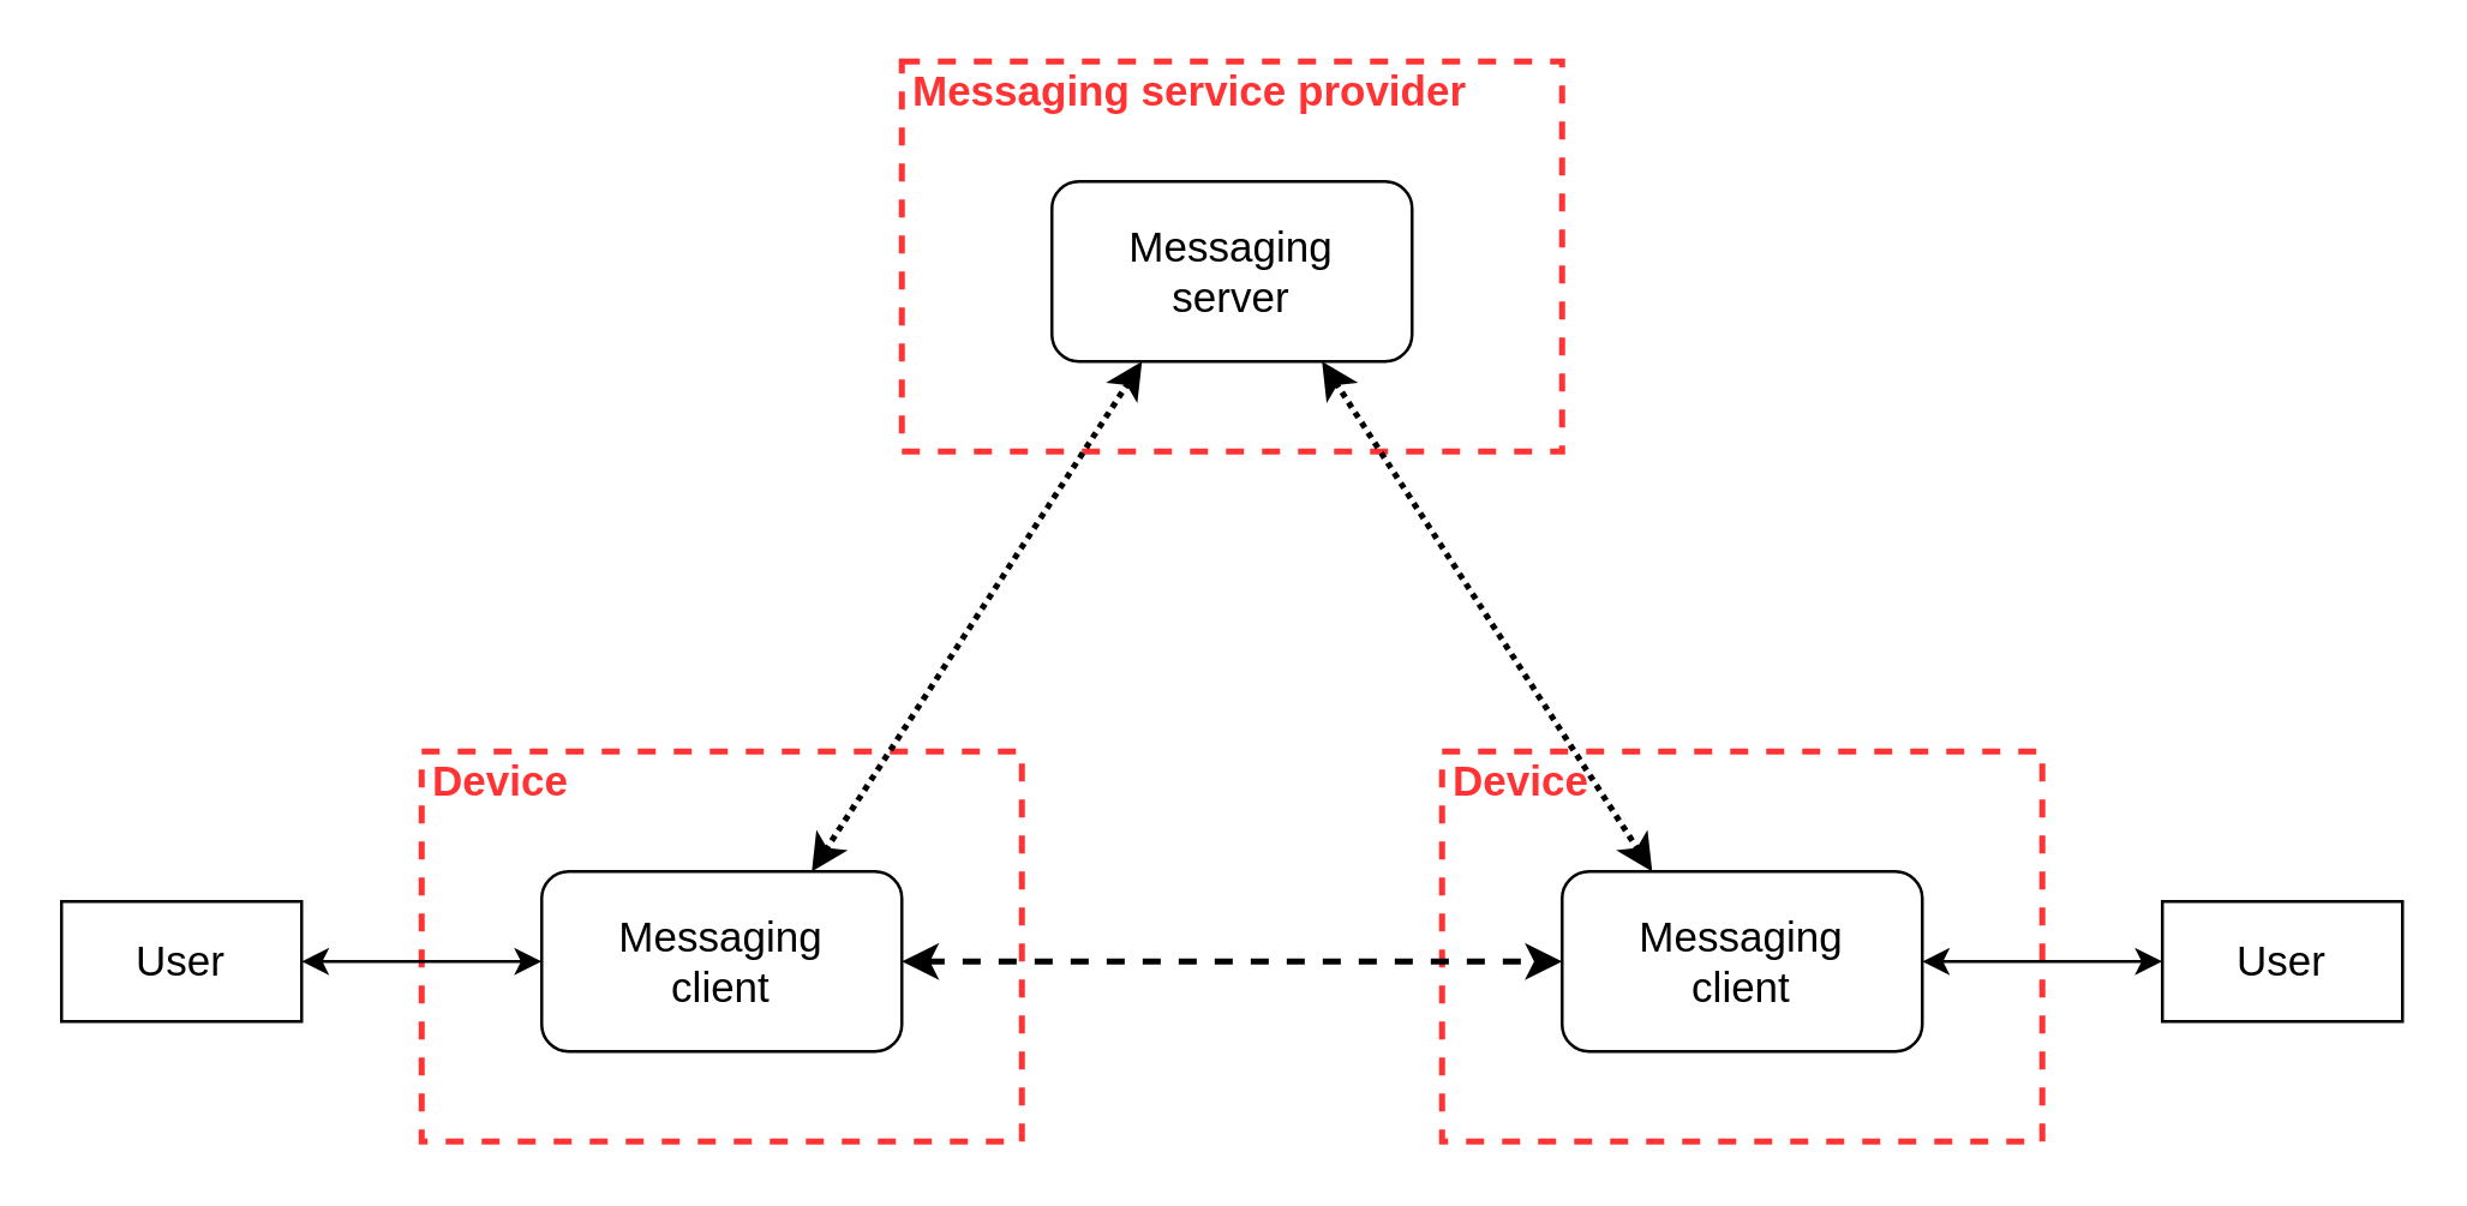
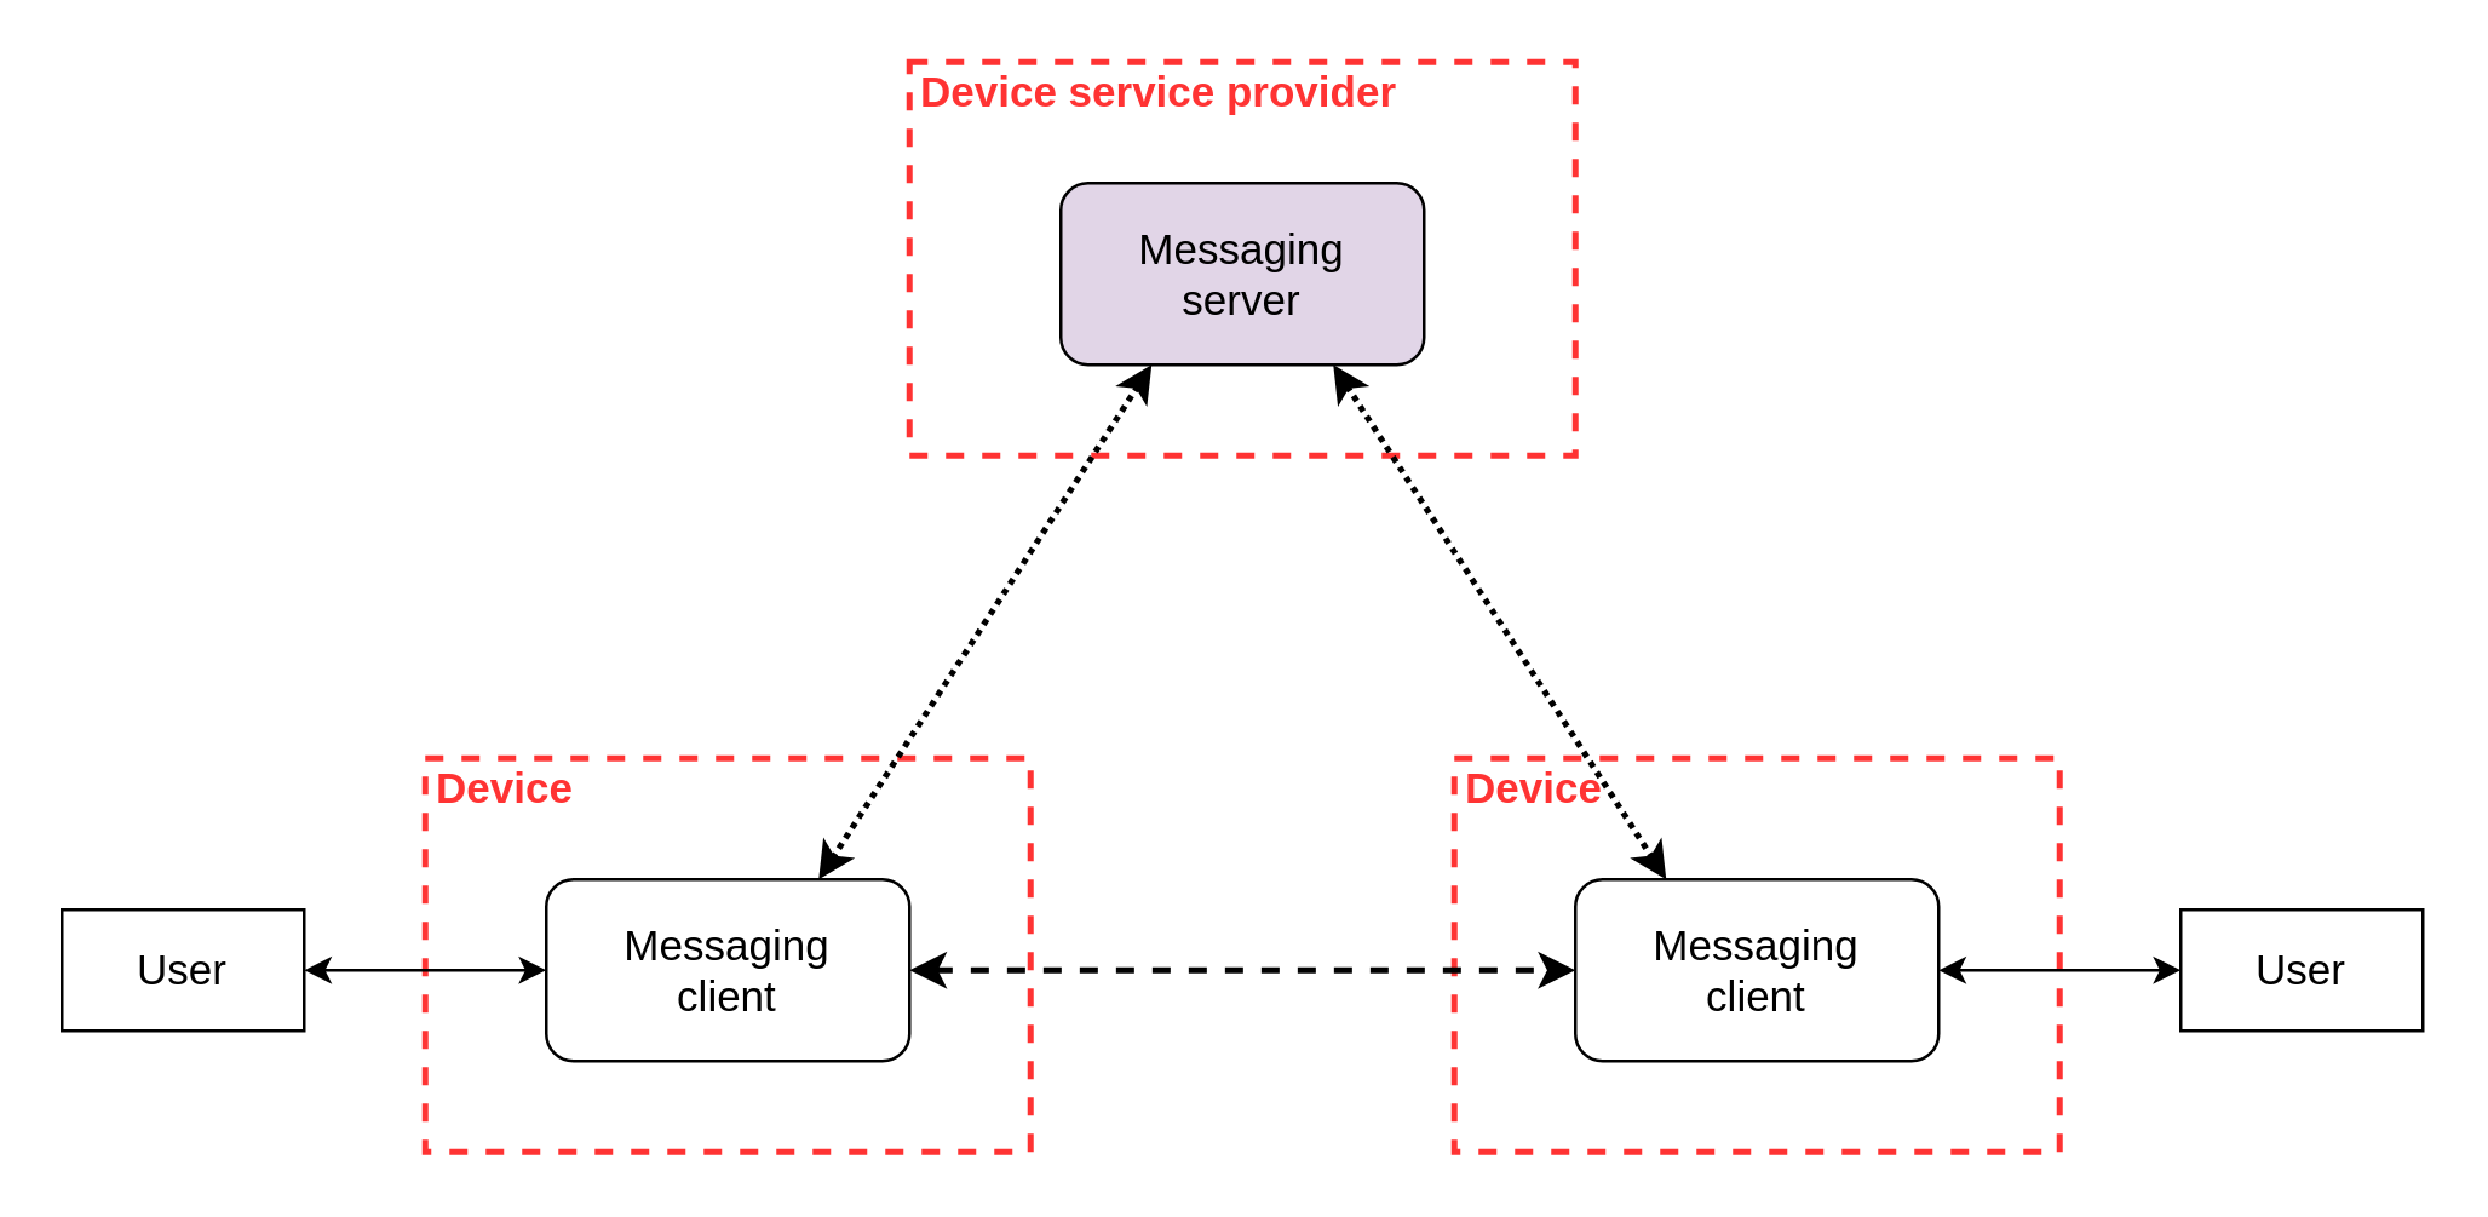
  <mxCell id="0" />
  <mxCell id="1" value="Base - device" style="" parent="0" />
  <mxCell id="2" value="&lt;font style=&quot;font-size: 14px&quot;&gt;Device&lt;/font&gt;" style="html=1;fontColor=#FF3333;fontStyle=1;align=left;verticalAlign=top;spacing=0;labelBorderColor=none;fillColor=none;dashed=1;strokeWidth=2;strokeColor=#FF3333;spacingLeft=4;spacingTop=-3;" parent="1" vertex="1"><mxGeometry x="140" y="250" width="200" height="130" as="geometry" /></mxCell>
  <mxCell id="3" value="&lt;font style=&quot;font-size: 14px&quot;&gt;User&lt;/font&gt;" style="rounded=0;whiteSpace=wrap;html=1;" parent="1" vertex="1"><mxGeometry x="20" width="80" height="40" as="geometry" y="300" /></mxCell>
  <mxCell id="4" value="" style="endArrow=classic;startArrow=classic;html=1;fontColor=#FF3333;entryX=1;entryY=0.5;entryDx=0;entryDy=0;exitX=0;exitY=0.5;exitDx=0;exitDy=0;" parent="1" source="5" target="3" edge="1"><mxGeometry width="50" height="50" relative="1" as="geometry"><mxPoint x="250" y="425" as="sourcePoint" /><mxPoint x="100" y="387.5" as="targetPoint" /></mxGeometry></mxCell>
  <mxCell id="5" value="&lt;font style=&quot;font-size: 14px&quot;&gt;Messaging&lt;br&gt;client&lt;/font&gt;" style="rounded=1;whiteSpace=wrap;html=1;" parent="1" vertex="1"><mxGeometry x="180" y="290" width="120" height="60" as="geometry" /></mxCell>
  <mxCell id="6" value="&lt;font style=&quot;font-size: 14px&quot;&gt;Device&lt;/font&gt;" style="html=1;fontColor=#FF3333;fontStyle=1;align=left;verticalAlign=top;spacing=0;labelBorderColor=none;fillColor=none;dashed=1;strokeWidth=2;strokeColor=#FF3333;spacingLeft=4;spacingTop=-3;" vertex="1" parent="1"><mxGeometry x="480" y="250" width="200" height="130" as="geometry" /></mxCell>
  <mxCell id="7" value="&lt;font style=&quot;font-size: 14px&quot;&gt;User&lt;/font&gt;" style="rounded=0;whiteSpace=wrap;html=1;" vertex="1" parent="1"><mxGeometry x="720" width="80" height="40" as="geometry" y="300" /></mxCell>
  <mxCell id="8" value="" style="endArrow=classic;startArrow=classic;html=1;fontColor=#FF3333;entryX=0;entryY=0.5;entryDx=0;entryDy=0;exitX=1;exitY=0.5;exitDx=0;exitDy=0;" edge="1" parent="1" source="9" target="7"><mxGeometry width="50" height="50" relative="1" as="geometry"><mxPoint x="590" y="425" as="sourcePoint" /><mxPoint x="440" y="387.5" as="targetPoint" /></mxGeometry></mxCell>
  <mxCell id="9" value="&lt;font style=&quot;font-size: 14px&quot;&gt;Messaging&lt;br&gt;client&lt;/font&gt;" style="rounded=1;whiteSpace=wrap;html=1;" vertex="1" parent="1"><mxGeometry x="520" y="290" width="120" height="60" as="geometry" /></mxCell>
  <mxCell id="10" value="" style="endArrow=classic;startArrow=classic;html=1;fontColor=#FF3333;entryX=0;entryY=0.5;entryDx=0;entryDy=0;exitX=1;exitY=0.5;exitDx=0;exitDy=0;dashed=1;strokeWidth=2;" edge="1" parent="1" source="5" target="9"><mxGeometry width="50" height="50" relative="1" as="geometry"><mxPoint x="380" y="319.66" as="sourcePoint" /><mxPoint x="470" y="319.66" as="targetPoint" /></mxGeometry></mxCell>
- <mxCell id="11" value="&lt;font style=&quot;font-size: 14px&quot;&gt;Messaging service provider&lt;/font&gt;" style="html=1;fontColor=#FF3333;fontStyle=1;align=left;verticalAlign=top;spacing=0;labelBorderColor=none;fillColor=none;dashed=1;strokeWidth=2;strokeColor=#FF3333;spacingLeft=4;spacingTop=-3;" vertex="1" parent="1"><mxGeometry x="300" y="20" width="220" height="130" as="geometry" /></mxCell>
- <mxCell id="12" value="&lt;font style=&quot;font-size: 14px&quot;&gt;Messaging&lt;br&gt;server&lt;/font&gt;" style="rounded=1;whiteSpace=wrap;html=1;" vertex="1" parent="1"><mxGeometry x="350" y="60" width="120" height="60" as="geometry" /></mxCell>
+ <mxCell id="11" value="&lt;font style=&quot;font-size: 14px&quot;&gt;Device service provider&lt;/font&gt;" style="html=1;fontColor=#FF3333;fontStyle=1;align=left;verticalAlign=top;spacing=0;labelBorderColor=none;fillColor=none;dashed=1;strokeWidth=2;strokeColor=#FF3333;spacingLeft=4;spacingTop=-3;" vertex="1" parent="1"><mxGeometry x="300" y="20" width="220" height="130" as="geometry" /></mxCell>
+ <mxCell id="12" value="&lt;font style=&quot;font-size: 14px&quot;&gt;Messaging&lt;br&gt;server&lt;/font&gt;" style="rounded=1;whiteSpace=wrap;html=1;fillColor=#e1d5e7;" vertex="1" parent="1"><mxGeometry x="350" y="60" width="120" height="60" as="geometry" /></mxCell>
  <mxCell id="13" value="" style="endArrow=classic;startArrow=classic;html=1;fontColor=#FF3333;entryX=0.25;entryY=1;entryDx=0;entryDy=0;exitX=0.75;exitY=0;exitDx=0;exitDy=0;dashed=1;strokeWidth=2;dashPattern=1 1;" edge="1" parent="1" source="5" target="12"><mxGeometry width="50" height="50" relative="1" as="geometry"><mxPoint x="270" y="330" as="sourcePoint" /><mxPoint x="570" y="330" as="targetPoint" /></mxGeometry></mxCell>
  <mxCell id="14" value="" style="endArrow=classic;startArrow=classic;html=1;fontColor=#FF3333;entryX=0.75;entryY=1;entryDx=0;entryDy=0;exitX=0.25;exitY=0;exitDx=0;exitDy=0;dashed=1;strokeWidth=2;dashPattern=1 1;" edge="1" parent="1" source="9" target="12"><mxGeometry width="50" height="50" relative="1" as="geometry"><mxPoint x="266.4" y="301.62" as="sourcePoint" /><mxPoint x="390" y="130" as="targetPoint" /></mxGeometry></mxCell>
